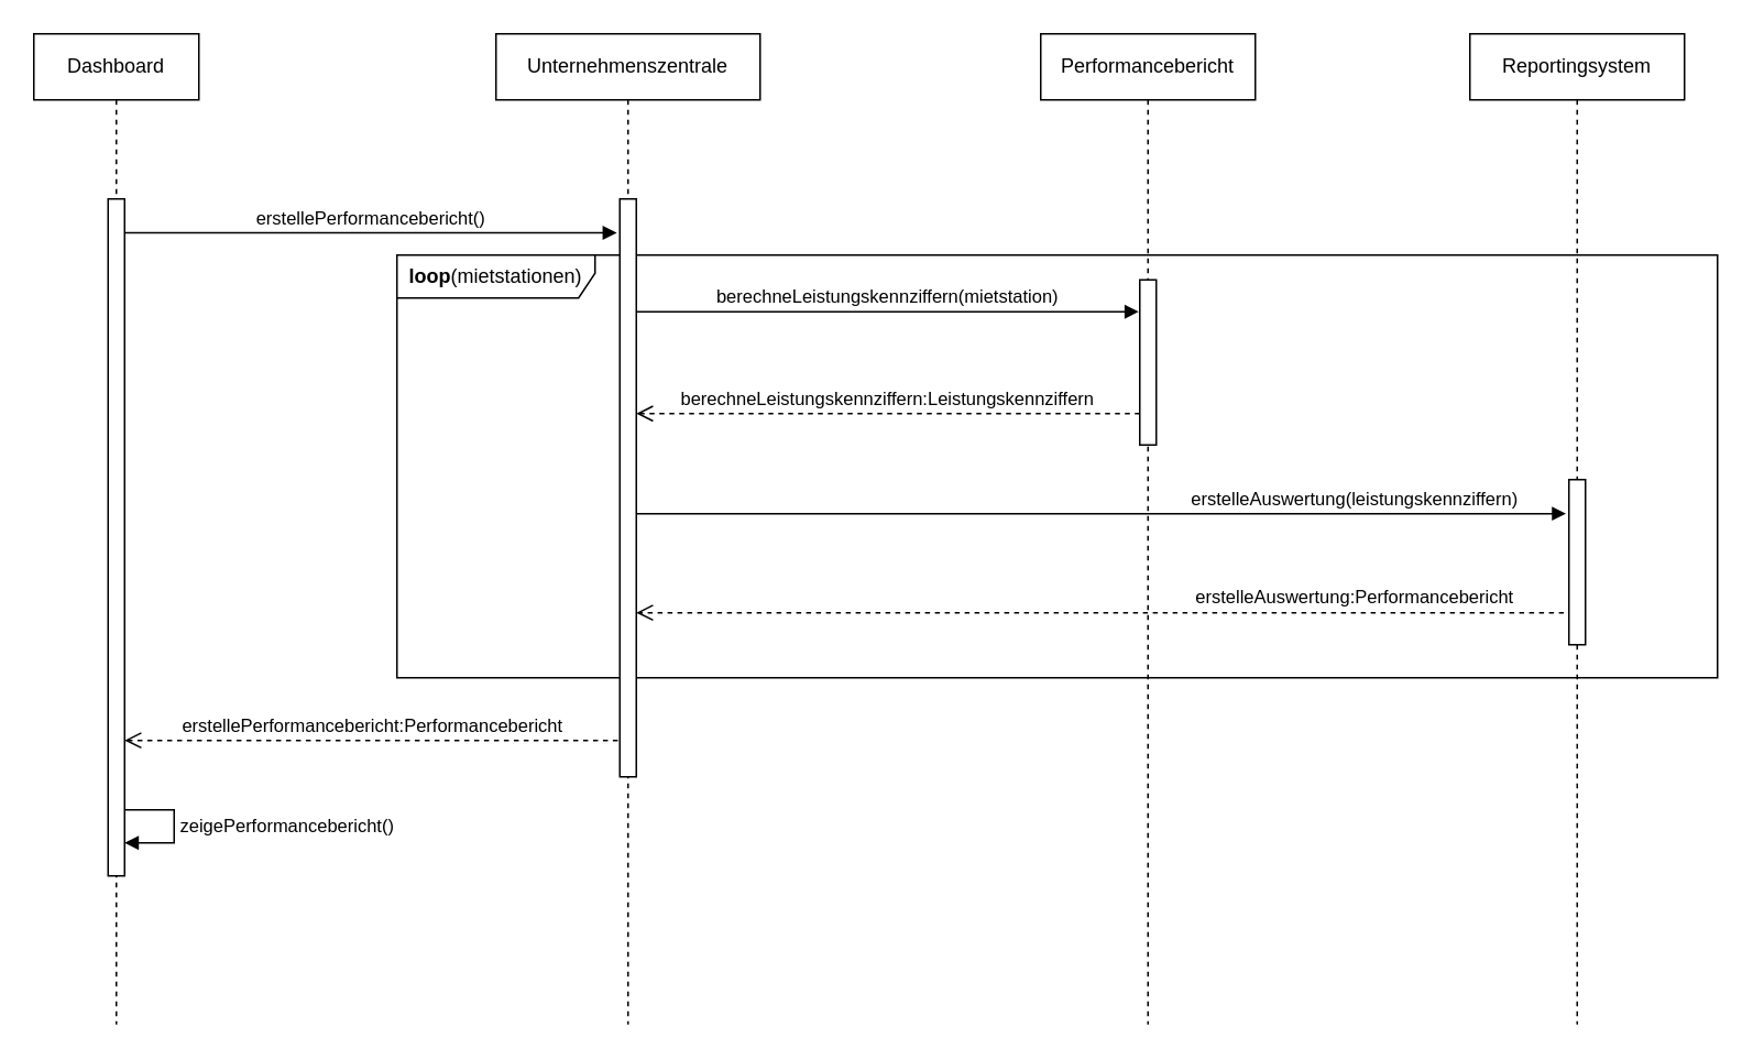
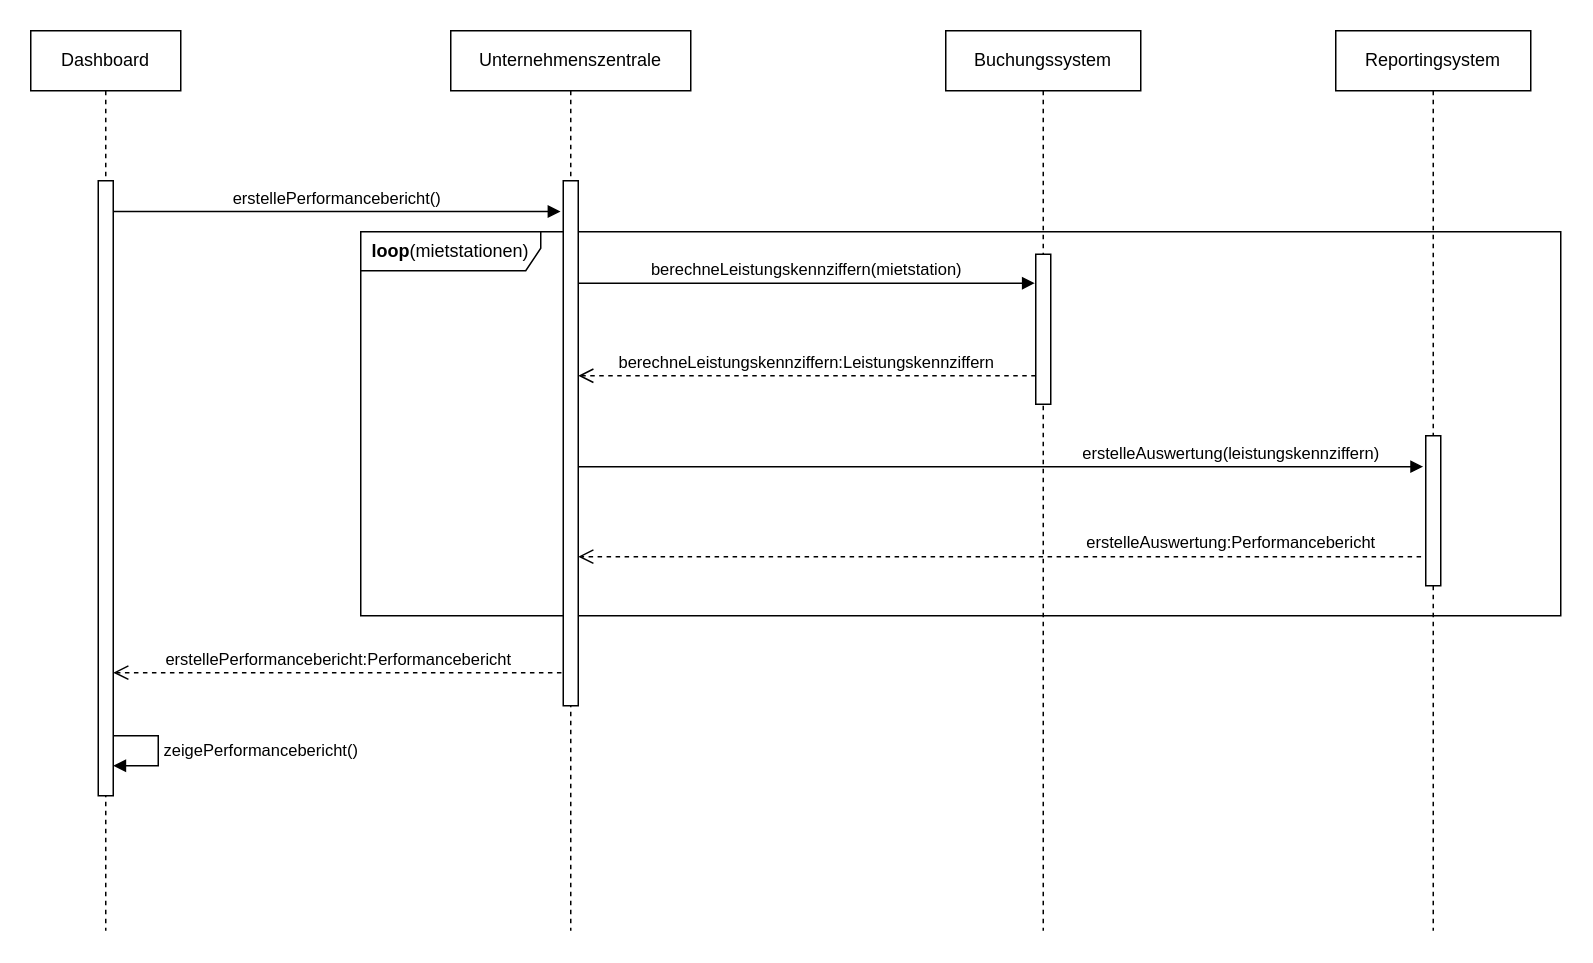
  <mxCell id="0" />
  <mxCell id="1" parent="0" />
  <mxCell id="2" value="&lt;b&gt;loop&lt;/b&gt;(mietstationen)" style="shape=umlFrame;whiteSpace=wrap;html=1;width=120;height=26;" vertex="1" parent="1"><mxGeometry x="240" y="154" width="800" height="256" as="geometry" /></mxCell>
  <mxCell id="3" value="Dashboard" style="shape=umlLifeline;perimeter=lifelinePerimeter;whiteSpace=wrap;html=1;container=1;collapsible=0;recursiveResize=0;outlineConnect=0;" vertex="1" parent="1"><mxGeometry x="20" y="20" width="100" height="600" as="geometry" /></mxCell>
  <mxCell id="4" value="" style="html=1;points=[];perimeter=orthogonalPerimeter;" vertex="1" parent="3"><mxGeometry x="45" y="100" width="10" height="410" as="geometry" /></mxCell>
  <mxCell id="5" value="zeigePerformancebericht()" style="edgeStyle=orthogonalEdgeStyle;html=1;align=left;spacingLeft=2;endArrow=block;rounded=0;" edge="1" parent="3"><mxGeometry relative="1" as="geometry"><mxPoint x="55" y="470" as="sourcePoint" /><Array as="points"><mxPoint x="85" y="470" /></Array><mxPoint x="55" y="490" as="targetPoint" /></mxGeometry></mxCell>
  <mxCell id="6" value="Unternehmenszentrale" style="shape=umlLifeline;perimeter=lifelinePerimeter;whiteSpace=wrap;html=1;container=1;collapsible=0;recursiveResize=0;outlineConnect=0;" vertex="1" parent="1"><mxGeometry x="300" y="20" width="160" height="600" as="geometry" /></mxCell>
  <mxCell id="7" value="" style="html=1;points=[];perimeter=orthogonalPerimeter;" vertex="1" parent="6"><mxGeometry x="75" y="100" width="10" height="350" as="geometry" /></mxCell>
- <mxCell id="8" value="Performancebericht" style="shape=umlLifeline;perimeter=lifelinePerimeter;whiteSpace=wrap;html=1;container=1;collapsible=0;recursiveResize=0;outlineConnect=0;" vertex="1" parent="1"><mxGeometry x="630" y="20" width="130" height="600" as="geometry" /></mxCell>
+ <mxCell id="8" value="Buchungssystem" style="shape=umlLifeline;perimeter=lifelinePerimeter;whiteSpace=wrap;html=1;container=1;collapsible=0;recursiveResize=0;outlineConnect=0;" vertex="1" parent="1"><mxGeometry x="630" y="20" width="130" height="600" as="geometry" /></mxCell>
  <mxCell id="9" value="" style="html=1;points=[];perimeter=orthogonalPerimeter;" vertex="1" parent="8"><mxGeometry x="60" y="149" width="10" height="100" as="geometry" /></mxCell>
  <mxCell id="10" value="Reportingsystem" style="shape=umlLifeline;perimeter=lifelinePerimeter;whiteSpace=wrap;html=1;container=1;collapsible=0;recursiveResize=0;outlineConnect=0;" vertex="1" parent="1"><mxGeometry x="890" y="20" width="130" height="600" as="geometry" /></mxCell>
  <mxCell id="11" value="" style="html=1;points=[];perimeter=orthogonalPerimeter;" vertex="1" parent="10"><mxGeometry x="60" y="270" width="10" height="100" as="geometry" /></mxCell>
  <mxCell id="12" value="berechneLeistungskennziffern:Leistungskennziffern" style="html=1;verticalAlign=bottom;endArrow=open;dashed=1;endSize=8;rounded=0;" edge="1" parent="1" target="7"><mxGeometry relative="1" as="geometry"><mxPoint x="690" y="250" as="sourcePoint" /><mxPoint x="610" y="250" as="targetPoint" /></mxGeometry></mxCell>
  <mxCell id="13" value="berechneLeistungskennziffern(mietstation)" style="html=1;verticalAlign=bottom;endArrow=block;rounded=0;entryX=-0.062;entryY=0.163;entryDx=0;entryDy=0;entryPerimeter=0;" edge="1" parent="1"><mxGeometry width="80" relative="1" as="geometry"><mxPoint x="385" y="188.3" as="sourcePoint" /><mxPoint x="689.38" y="188.3" as="targetPoint" /></mxGeometry></mxCell>
  <mxCell id="14" value="erstellePerformancebericht()" style="html=1;verticalAlign=bottom;endArrow=block;rounded=0;entryX=-0.181;entryY=0.137;entryDx=0;entryDy=0;entryPerimeter=0;" edge="1" parent="1"><mxGeometry width="80" relative="1" as="geometry"><mxPoint x="75" y="140.55" as="sourcePoint" /><mxPoint x="373.19" y="140.55" as="targetPoint" /></mxGeometry></mxCell>
  <mxCell id="15" value="erstelleAuswertung(leistungskennziffern)" style="html=1;verticalAlign=bottom;endArrow=block;rounded=0;entryX=-0.172;entryY=0.206;entryDx=0;entryDy=0;entryPerimeter=0;" edge="1" parent="1" source="7" target="11"><mxGeometry x="0.544" width="80" relative="1" as="geometry"><mxPoint x="620" y="360" as="sourcePoint" /><mxPoint x="700" y="360" as="targetPoint" /><mxPoint as="offset" /></mxGeometry></mxCell>
  <mxCell id="16" value="erstelleAuswertung:Performancebericht" style="html=1;verticalAlign=bottom;endArrow=open;dashed=1;endSize=8;rounded=0;exitX=-0.31;exitY=0.806;exitDx=0;exitDy=0;exitPerimeter=0;" edge="1" parent="1" source="11" target="7"><mxGeometry x="-0.548" y="-1" relative="1" as="geometry"><mxPoint x="700" y="340" as="sourcePoint" /><mxPoint x="620" y="340" as="targetPoint" /><mxPoint as="offset" /></mxGeometry></mxCell>
  <mxCell id="17" value="erstellePerformancebericht:Performancebericht" style="html=1;verticalAlign=bottom;endArrow=open;dashed=1;endSize=8;rounded=0;exitX=-0.121;exitY=0.938;exitDx=0;exitDy=0;exitPerimeter=0;" edge="1" parent="1"><mxGeometry relative="1" as="geometry"><mxPoint x="373.79" y="447.92" as="sourcePoint" /><mxPoint x="75" y="447.92" as="targetPoint" /></mxGeometry></mxCell>
